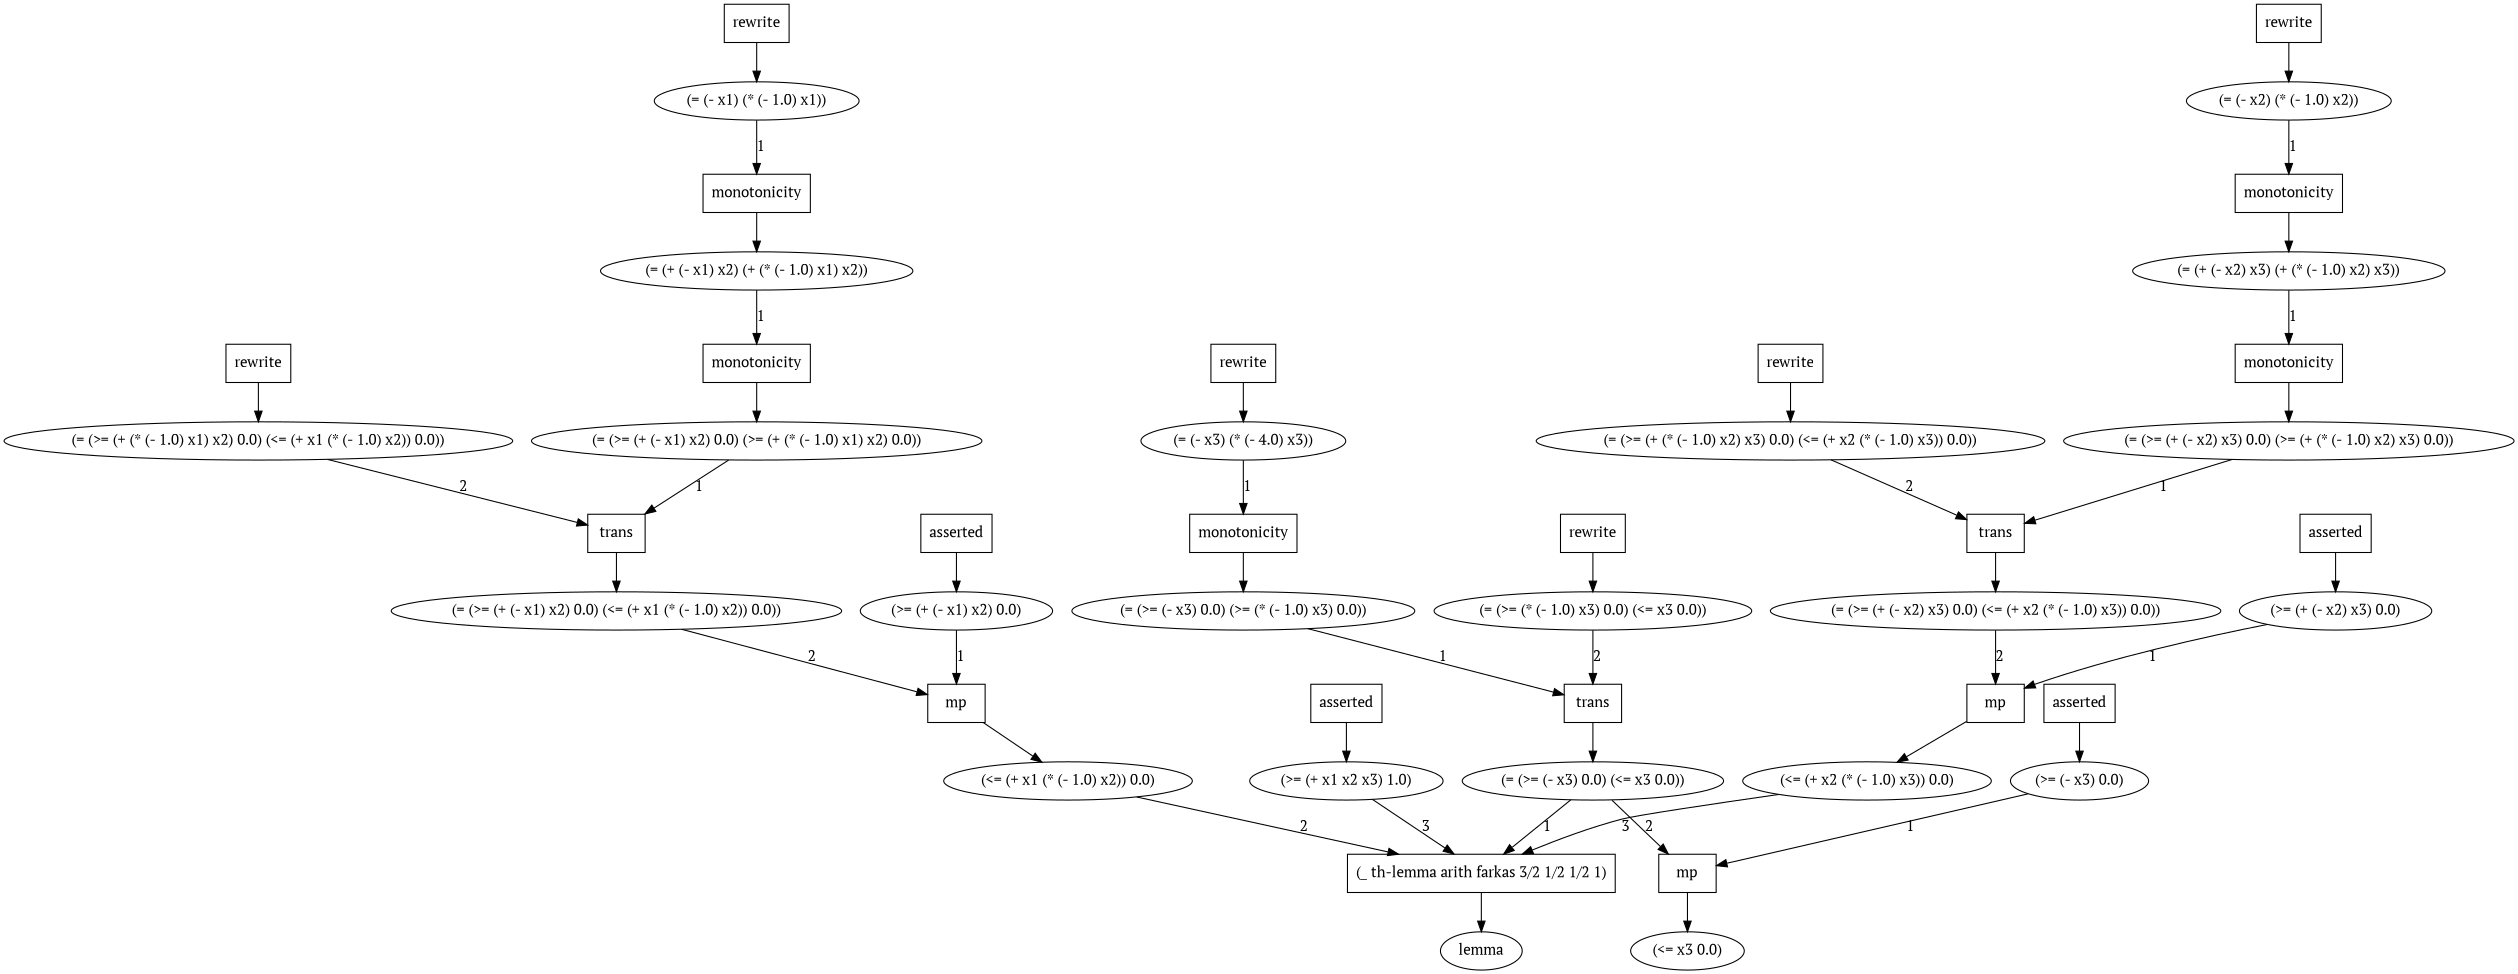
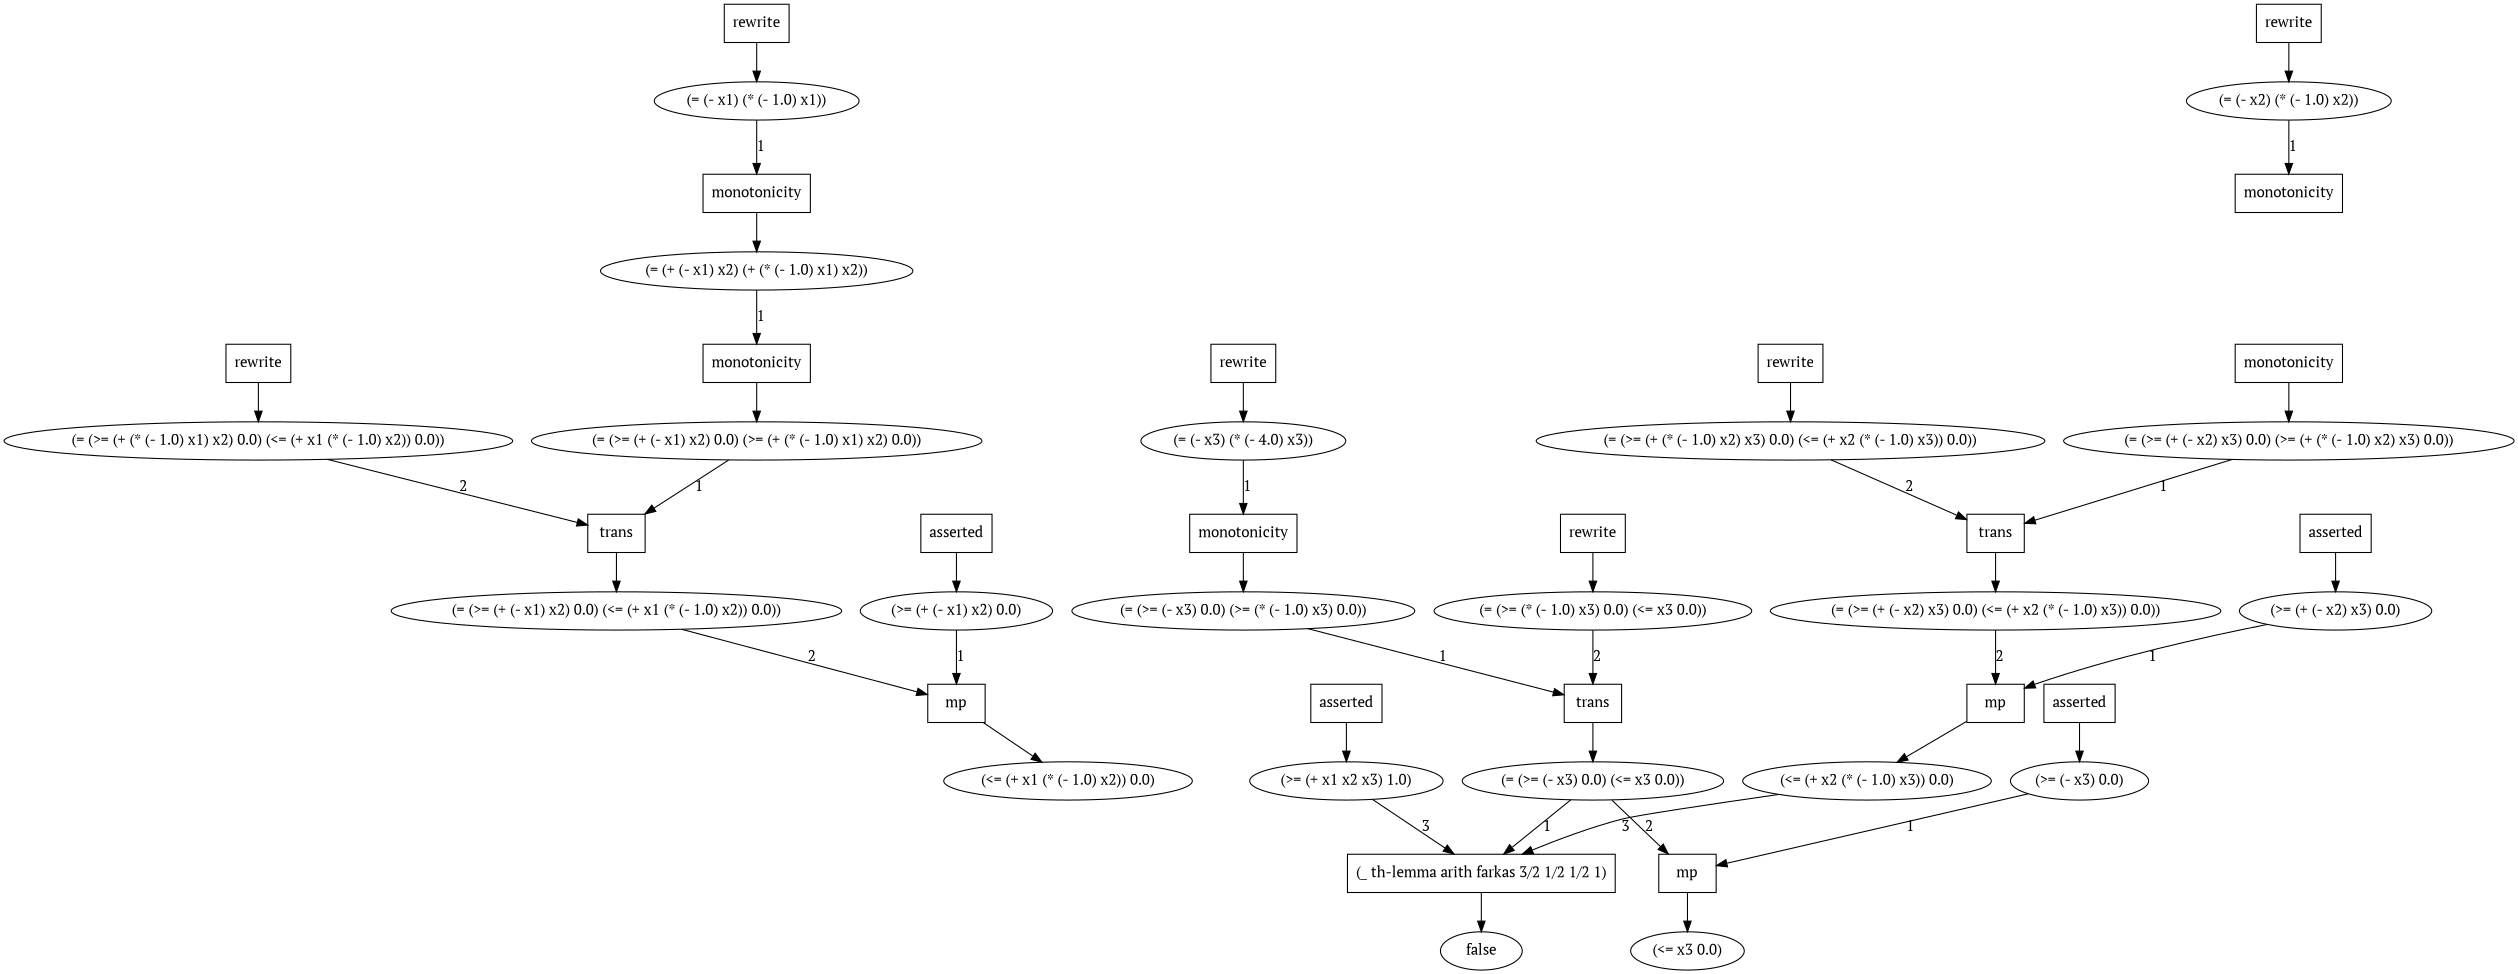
  digraph {
    fontname="PT Serif"
    node [fontname="PT Serif" shape=ellipse]
    edge [fontname="PT Serif"]
-   n1 [label=lemma]
+   n1 [label=false]
    n2 [label="(<= x3 0.0)"]
    n3 [label="(_ th-lemma arith farkas 3/2 1/2 1/2 1)" shape=box]
    n4 [label="(<= (+ x1 (* (- 1.0) x2)) 0.0)"]
    n5 [label="(<= (+ x2 (* (- 1.0) x3)) 0.0)"]
    n6 [label="(= (+ (- x1) x2) (+ (* (- 1.0) x1) x2))"]
    n7 [label=monotonicity shape=box]
    n8 [label="(= (>= (+ (- x1) x2) 0.0) (>= (+ (* (- 1.0) x1) x2) 0.0))"]
-   n9 [label="(= (+ (- x2) x3) (+ (* (- 1.0) x2) x3))"]
    n10 [label=monotonicity shape=box]
    n11 [label="(= (>= (+ (- x2) x3) 0.0) (>= (+ (* (- 1.0) x2) x3) 0.0))"]
    n12 [label="(= (- x1) (* (- 1.0) x1))"]
    n13 [label=monotonicity shape=box]
    n14 [label="(= (- x2) (* (- 1.0) x2))"]
    n15 [label=monotonicity shape=box]
    n16 [label="(= (- x3) (* (- 4.0) x3))"]
    n17 [label=monotonicity shape=box]
    n18 [label="(= (>= (- x3) 0.0) (>= (* (- 1.0) x3) 0.0))"]
    n19 [label="(= (>= (* (- 1.0) x3) 0.0) (<= x3 0.0))"]
    n20 [label=trans shape=box]
    n21 [label="(= (>= (- x3) 0.0) (<= x3 0.0))"]
    n22 [label="(= (>= (+ (* (- 1.0) x1) x2) 0.0) (<= (+ x1 (* (- 1.0) x2)) 0.0))"]
    n23 [label=trans shape=box]
    n24 [label="(= (>= (+ (- x1) x2) 0.0) (<= (+ x1 (* (- 1.0) x2)) 0.0))"]
    n25 [label="(= (>= (+ (* (- 1.0) x2) x3) 0.0) (<= (+ x2 (* (- 1.0) x3)) 0.0))"]
    n26 [label=trans shape=box]
    n27 [label="(= (>= (+ (- x2) x3) 0.0) (<= (+ x2 (* (- 1.0) x3)) 0.0))"]
    n28 [label=mp shape=box]
    n29 [label=mp shape=box]
    n30 [label=mp shape=box]
    n31 [label="(>= (+ x1 x2 x3) 1.0)"]
    n32 [label="(>= (+ (- x1) x2) 0.0)"]
    n33 [label="(>= (+ (- x2) x3) 0.0)"]
    n34 [label="(>= (- x3) 0.0)"]
    n35 [label=asserted shape=box]
    n36 [label=asserted shape=box]
    n37 [label=asserted shape=box]
    n38 [label=asserted shape=box]
    n39 [label=rewrite shape=box]
    n40 [label=rewrite shape=box]
    n41 [label=rewrite shape=box]
    n42 [label=rewrite shape=box]
    n43 [label=rewrite shape=box]
    n44 [label=rewrite shape=box]
    n3 -> n1
-   n4 -> n3 [label=2]
    n5 -> n3 [label=3]
    n6 -> n7 [label=1]
    n7 -> n8
    n8 -> n23 [label=1]
-   n9 -> n10 [label=1]
    n10 -> n11
    n11 -> n26 [label=1]
    n12 -> n13 [label=1]
    n13 -> n6
    n14 -> n15 [label=1]
-   n15 -> n9
    n16 -> n17 [label=1]
    n17 -> n18
    n18 -> n20 [label=1]
    n19 -> n20 [label=2]
    n20 -> n21
    n21 -> n3 [label=1]
    n21 -> n30 [label=2]
    n22 -> n23 [label=2]
    n23 -> n24
    n24 -> n28 [label=2]
    n25 -> n26 [label=2]
    n26 -> n27
    n27 -> n29 [label=2]
    n28 -> n4
    n29 -> n5
    n30 -> n2
    n31 -> n3 [label=3]
    n32 -> n28 [label=1]
    n33 -> n29 [label=1]
    n34 -> n30 [label=1]
    n35 -> n31
    n36 -> n32
    n37 -> n33
    n38 -> n34
    n39 -> n12
    n40 -> n14
    n41 -> n16
    n42 -> n19
    n43 -> n22
    n44 -> n25
  }
